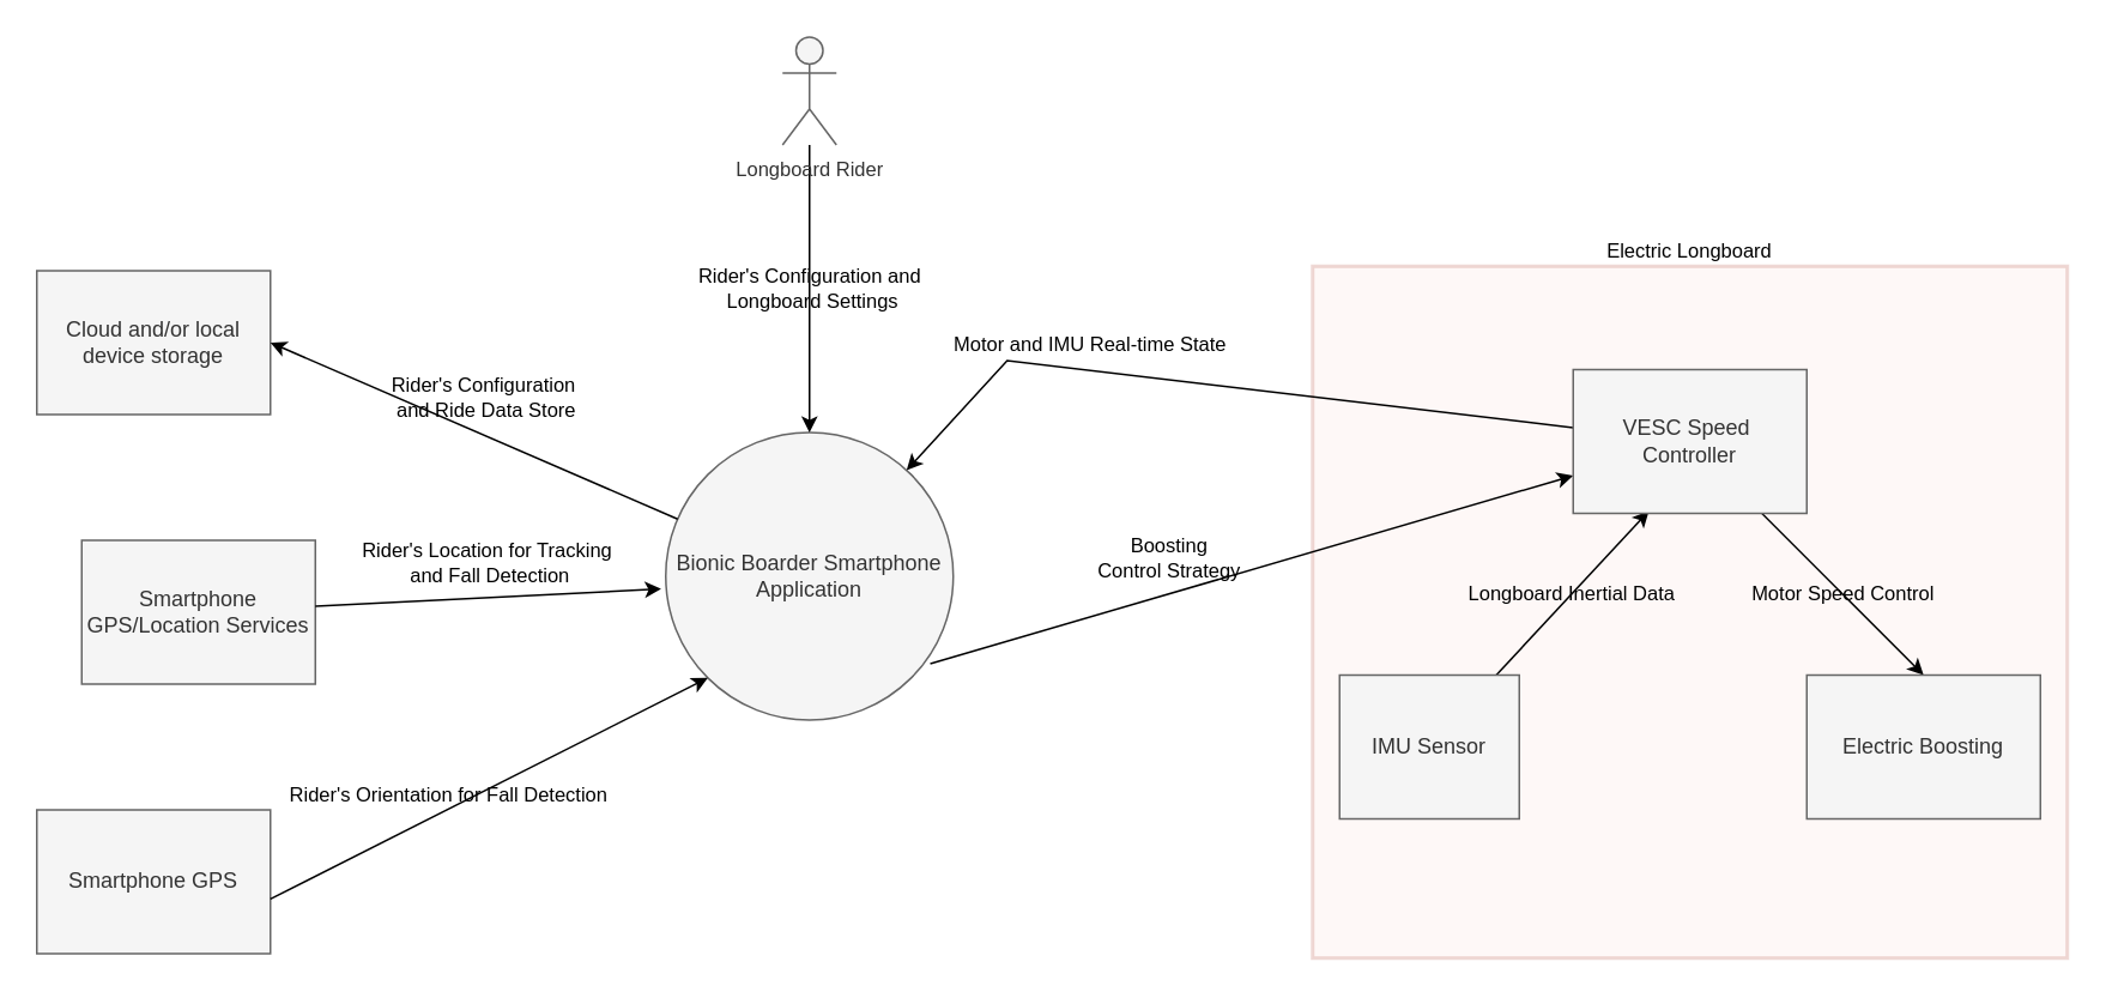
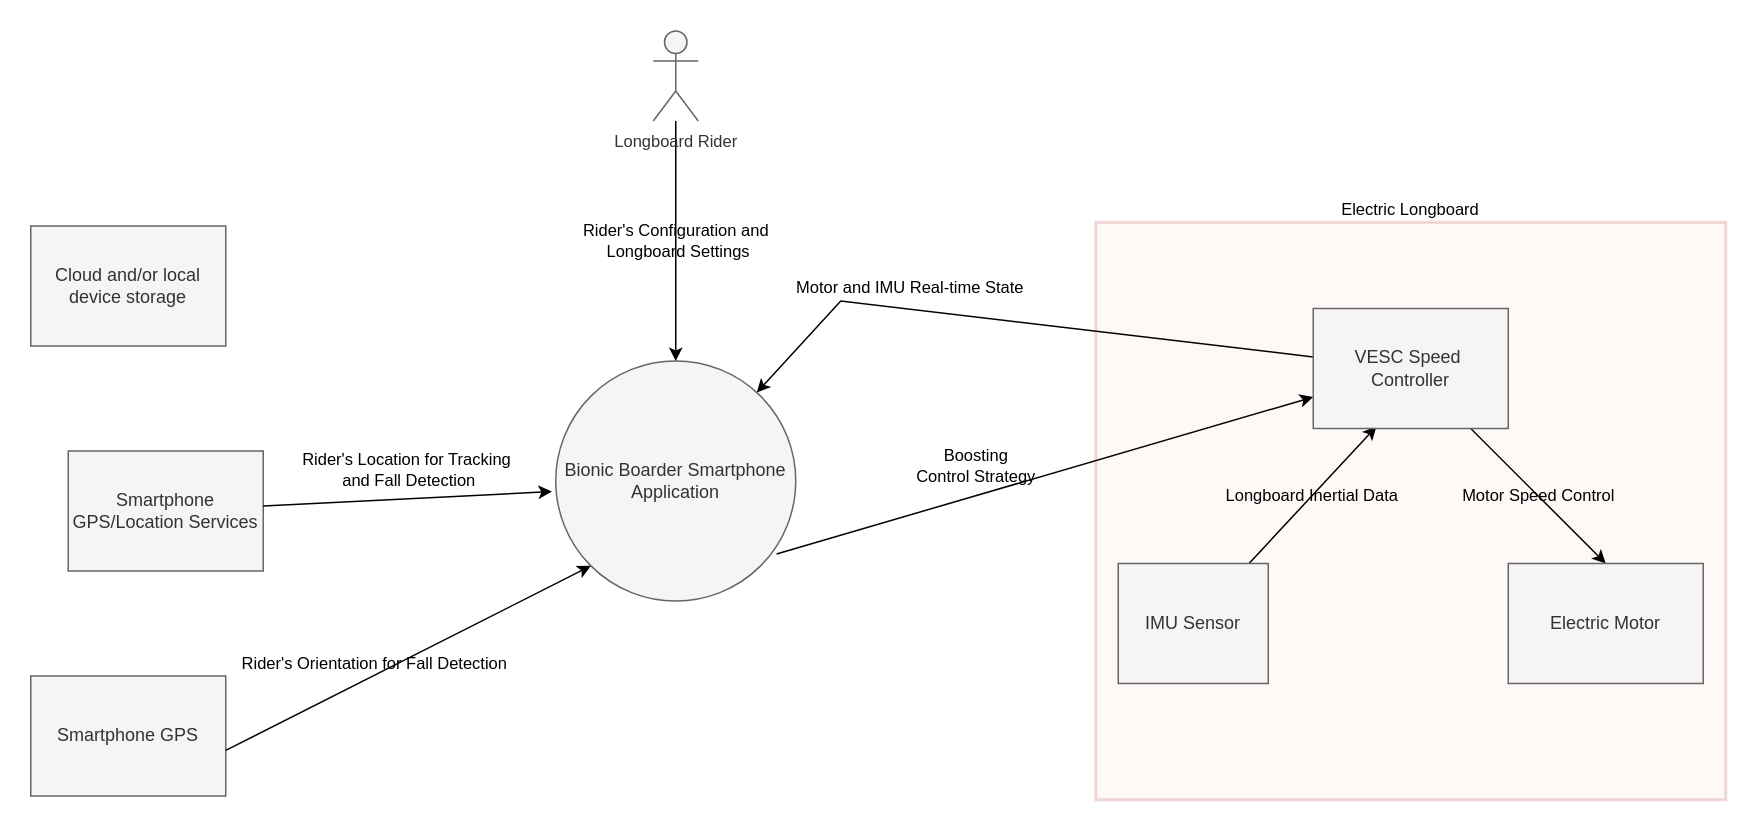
  <mxCell id="0" />
  <mxCell id="1" parent="0" />
  <mxCell id="2" value="&lt;font style=&quot;color: rgb(0, 0, 0);&quot;&gt;Electric Longboard&lt;/font&gt;" style="rounded=0;whiteSpace=wrap;html=1;fontFamily=Helvetica;fontSize=11;labelBackgroundColor=none;horizontal=1;labelBorderColor=none;shadow=0;perimeterSpacing=0;strokeWidth=2;opacity=20;fillColor=#fad9d5;strokeColor=#ae4132;align=center;verticalAlign=bottom;labelPosition=center;verticalLabelPosition=top;" parent="1" vertex="1"><mxGeometry x="730" y="147.5" width="420" height="385" as="geometry" /></mxCell>
  <mxCell id="3" value="Boosting&lt;div&gt;Control Strategy&lt;/div&gt;" style="edgeStyle=none;shape=connector;rounded=0;orthogonalLoop=1;jettySize=auto;html=1;strokeColor=#000000;align=center;verticalAlign=middle;fontFamily=Helvetica;fontSize=11;fontColor=#000000;labelBackgroundColor=none;horizontal=1;endArrow=classic;fillColor=#ffcccc;exitX=0.92;exitY=0.804;exitDx=0;exitDy=0;exitPerimeter=0;" parent="1" source="4" target="21" edge="1"><mxGeometry x="-0.228" y="19" relative="1" as="geometry"><mxPoint as="offset" /></mxGeometry></mxCell>
  <mxCell id="4" value="Bionic Boarder Smartphone Application" style="ellipse;whiteSpace=wrap;html=1;aspect=fixed;fillColor=#f5f5f5;fontColor=#333333;strokeColor=#666666;labelBackgroundColor=none;" parent="1" vertex="1"><mxGeometry x="370" y="240" width="160" height="160" as="geometry" /></mxCell>
  <mxCell id="5" value="Specimen and collection" style="edgeStyle=orthogonalEdgeStyle;endArrow=block;html=1;" parent="1" edge="1"><mxGeometry relative="1" as="geometry"><mxPoint x="800" y="280" as="targetPoint" /></mxGeometry></mxCell>
  <mxCell id="6" value="report delivery offline" style="edgeStyle=orthogonalEdgeStyle;endArrow=block;html=1;" parent="1" edge="1"><mxGeometry relative="1" as="geometry"><mxPoint x="750" y="310" as="sourcePoint" /></mxGeometry></mxCell>
  <mxCell id="7" value="Cloud and/or local device storage" style="rounded=0;whiteSpace=wrap;html=1;strokeColor=#666666;align=center;verticalAlign=middle;fontFamily=Helvetica;fontSize=12;fontColor=#333333;labelBackgroundColor=none;fillColor=#f5f5f5;" parent="1" vertex="1"><mxGeometry x="20" y="150" width="130" height="80" as="geometry" /></mxCell>
  <mxCell id="8" value="Rider's Configuration and&lt;div&gt;&amp;nbsp;Longboard Settings&lt;/div&gt;" style="edgeStyle=none;shape=connector;rounded=0;orthogonalLoop=1;jettySize=auto;html=1;entryX=0.5;entryY=0;entryDx=0;entryDy=0;strokeColor=#000000;align=center;verticalAlign=middle;fontFamily=Helvetica;fontSize=11;fontColor=#000000;labelBackgroundColor=none;horizontal=1;endArrow=classic;fillColor=#ffcccc;" parent="1" source="9" target="4" edge="1"><mxGeometry relative="1" as="geometry" /></mxCell>
  <mxCell id="9" value="&lt;div&gt;&lt;font style=&quot;font-size: 11px;&quot;&gt;Longboard Rider&lt;/font&gt;&lt;/div&gt;" style="shape=umlActor;verticalLabelPosition=bottom;verticalAlign=top;html=1;outlineConnect=0;strokeColor=#666666;align=center;fontFamily=Helvetica;fontSize=12;fontColor=#333333;labelBackgroundColor=none;fillColor=#f5f5f5;horizontal=1;textShadow=0;" parent="1" vertex="1"><mxGeometry x="435" y="20" width="30" height="60" as="geometry" /></mxCell>
- <mxCell id="10" value="Rider's Configuration&amp;nbsp;&lt;div&gt;and Ride Data Store&lt;/div&gt;" style="endArrow=classic;html=1;rounded=0;strokeColor=#000000;entryX=1;entryY=0.5;entryDx=0;entryDy=0;fillColor=#ffcccc;labelBackgroundColor=none;fontColor=#000000;horizontal=1;align=center;verticalAlign=middle;" parent="1" source="4" target="7" edge="1"><mxGeometry x="0.007" y="-19" width="50" height="50" relative="1" as="geometry"><mxPoint x="420" y="230" as="sourcePoint" /><mxPoint x="460" y="110" as="targetPoint" /><mxPoint as="offset" /></mxGeometry></mxCell>
  <mxCell id="11" value="Smartphone GPS" style="rounded=0;whiteSpace=wrap;html=1;strokeColor=#666666;align=center;verticalAlign=middle;fontFamily=Helvetica;fontSize=12;fontColor=#333333;labelBackgroundColor=none;fillColor=#f5f5f5;" parent="1" vertex="1"><mxGeometry x="20" y="450" width="130" height="80" as="geometry" /></mxCell>
  <mxCell id="12" value="Smartphone GPS/Location Services" style="rounded=0;whiteSpace=wrap;html=1;strokeColor=#666666;align=center;verticalAlign=middle;fontFamily=Helvetica;fontSize=12;fontColor=#333333;labelBackgroundColor=none;fillColor=#f5f5f5;" parent="1" vertex="1"><mxGeometry x="45" y="300" width="130" height="80" as="geometry" /></mxCell>
  <mxCell id="13" value="" style="endArrow=classic;html=1;rounded=0;strokeColor=#000000;align=center;verticalAlign=middle;fontFamily=Helvetica;fontSize=11;fontColor=#000000;labelBackgroundColor=none;horizontal=1;fillColor=#ffcccc;entryX=0;entryY=1;entryDx=0;entryDy=0;" parent="1" target="4" edge="1"><mxGeometry relative="1" as="geometry"><mxPoint x="150" y="499.58" as="sourcePoint" /><mxPoint x="250" y="499.58" as="targetPoint" /></mxGeometry></mxCell>
  <mxCell id="14" value="&lt;font style=&quot;color: rgb(0, 0, 0);&quot;&gt;Rider's Orientation for Fall Detection&lt;/font&gt;" style="edgeLabel;resizable=0;html=1;;align=center;verticalAlign=middle;fontFamily=Helvetica;fontSize=11;fontColor=#FF8393;labelBackgroundColor=none;horizontal=1;" parent="13" connectable="0" vertex="1"><mxGeometry relative="1" as="geometry"><mxPoint x="-23" y="3" as="offset" /></mxGeometry></mxCell>
  <mxCell id="15" value="Rider's Location for Tracking&amp;nbsp;&lt;div&gt;and Fall Detection&lt;/div&gt;" style="edgeStyle=none;shape=connector;rounded=0;orthogonalLoop=1;jettySize=auto;html=1;entryX=-0.016;entryY=0.544;entryDx=0;entryDy=0;entryPerimeter=0;strokeColor=#000000;align=center;verticalAlign=middle;fontFamily=Helvetica;fontSize=11;fontColor=#000000;labelBackgroundColor=none;horizontal=1;endArrow=classic;fillColor=#ffcccc;" parent="1" source="12" target="4" edge="1"><mxGeometry x="0.015" y="19" relative="1" as="geometry"><mxPoint as="offset" /></mxGeometry></mxCell>
  <mxCell id="16" style="edgeStyle=none;shape=connector;rounded=0;orthogonalLoop=1;jettySize=auto;html=1;exitX=0.5;exitY=0;exitDx=0;exitDy=0;strokeColor=#000000;align=center;verticalAlign=middle;fontFamily=Helvetica;fontSize=11;fontColor=#000000;labelBackgroundColor=none;horizontal=1;endArrow=classic;fillColor=#ffcccc;" parent="1" source="12" target="12" edge="1"><mxGeometry relative="1" as="geometry" /></mxCell>
  <mxCell id="17" value="Longboard Inertial Data" style="edgeStyle=none;shape=connector;rounded=0;orthogonalLoop=1;jettySize=auto;html=1;strokeColor=#000000;align=center;verticalAlign=middle;fontFamily=Helvetica;fontSize=11;fontColor=#000000;labelBackgroundColor=none;horizontal=1;endArrow=classic;fillColor=#ffcccc;entryX=0.324;entryY=0.983;entryDx=0;entryDy=0;entryPerimeter=0;" parent="1" source="18" target="21" edge="1"><mxGeometry relative="1" as="geometry" /></mxCell>
  <mxCell id="18" value="IMU Sensor" style="rounded=0;whiteSpace=wrap;html=1;strokeColor=#666666;align=center;verticalAlign=middle;fontFamily=Helvetica;fontSize=12;fontColor=#333333;labelBackgroundColor=none;fillColor=#f5f5f5;" parent="1" vertex="1"><mxGeometry x="745" y="375" width="100" height="80" as="geometry" /></mxCell>
  <mxCell id="19" value="&lt;font&gt;Motor and IMU Real-time State&lt;/font&gt;" style="edgeStyle=none;shape=connector;rounded=0;orthogonalLoop=1;jettySize=auto;html=1;strokeColor=#000000;align=center;verticalAlign=middle;fontFamily=Helvetica;fontSize=11;fontColor=#000000;labelBackgroundColor=none;horizontal=1;endArrow=classic;fillColor=#ffcccc;" parent="1" source="21" target="4" edge="1"><mxGeometry x="0.365" y="-14" relative="1" as="geometry"><Array as="points"><mxPoint x="560" y="200" /></Array><mxPoint as="offset" /></mxGeometry></mxCell>
  <mxCell id="20" value="Motor Speed Control" style="edgeStyle=none;shape=connector;rounded=0;orthogonalLoop=1;jettySize=auto;html=1;entryX=0.5;entryY=0;entryDx=0;entryDy=0;strokeColor=#000000;align=center;verticalAlign=middle;fontFamily=Helvetica;fontSize=11;fontColor=#000000;labelBackgroundColor=none;horizontal=1;endArrow=classic;fillColor=#ffcccc;" parent="1" source="21" target="22" edge="1"><mxGeometry relative="1" as="geometry" /></mxCell>
  <mxCell id="21" value="VESC Speed&amp;nbsp;&lt;div&gt;Controller&lt;/div&gt;" style="rounded=0;whiteSpace=wrap;html=1;strokeColor=#666666;align=center;verticalAlign=middle;fontFamily=Helvetica;fontSize=12;fontColor=#333333;labelBackgroundColor=none;fillColor=#f5f5f5;" parent="1" vertex="1"><mxGeometry x="875" y="205" width="130" height="80" as="geometry" /></mxCell>
- <mxCell id="22" value="Electric Boosting" style="rounded=0;whiteSpace=wrap;html=1;strokeColor=#666666;align=center;verticalAlign=middle;fontFamily=Helvetica;fontSize=12;fontColor=#333333;labelBackgroundColor=none;fillColor=#f5f5f5;" parent="1" vertex="1"><mxGeometry x="1005" y="375" width="130" height="80" as="geometry" /></mxCell>
+ <mxCell id="22" value="Electric Motor" style="rounded=0;whiteSpace=wrap;html=1;strokeColor=#666666;align=center;verticalAlign=middle;fontFamily=Helvetica;fontSize=12;fontColor=#333333;labelBackgroundColor=none;fillColor=#f5f5f5;" parent="1" vertex="1"><mxGeometry x="1005" y="375" width="130" height="80" as="geometry" /></mxCell>
